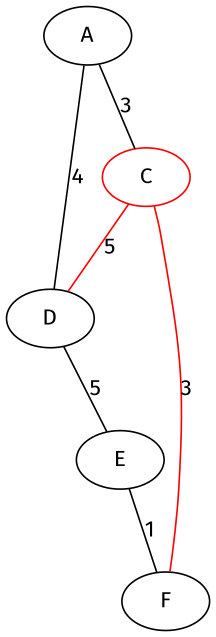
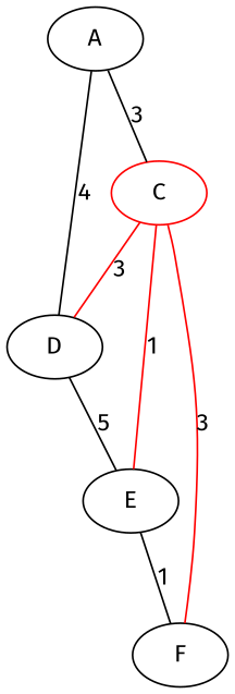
  digraph {
    fontname="Fira Sans"
    node [fontname="Fira Sans"]
    edge [arrowhead=none fontname="Fira Sans"]
    C [color=red]
    F
    D
    E
    A
    C -> F [color=red label=3]
-   C -> D [color=red label=5]
+   C -> D [color=red label=3]
+   C -> E [color=red label=1]
    D -> E [label=5]
    E -> F [label=1]
    A -> C [label=3]
    A -> D [label=4]
  }
